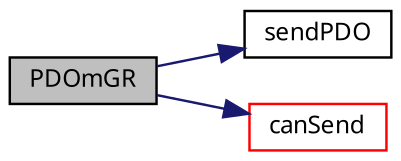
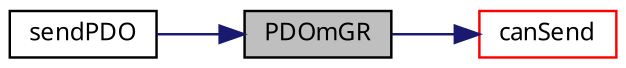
  digraph {
    fontname="Noto Sans"
    rankdir=LR
    node [color=black fillcolor=white fontname="Noto Sans" fontsize=10 shape=record style=filled]
    edge [color=midnightblue fontname="Noto Sans" fontsize=10 labelfontname="FreeSans.ttf" labelfontsize=10 style=solid]
    n1 [fillcolor=grey75 fontcolor=black height=0.2 label=PDOmGR width=0.4]
    n2 [height=0.2 label=sendPDO width=0.4]
    n3 [color=red height=0.2 label=canSend width=0.4]
-   n1 -> n2
+   n2 -> n1
    n1 -> n3
  }
